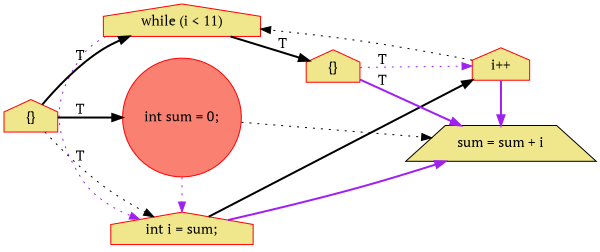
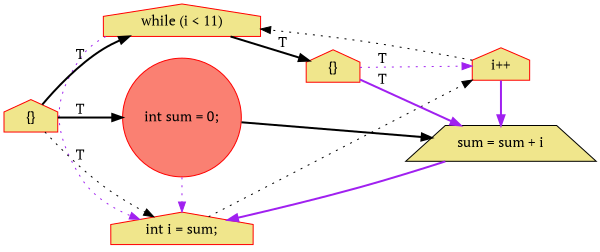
  digraph {
    fontname="PT Serif"
    rankdir=LR
    node [color=red fillcolor=khaki fontname="PT Serif" shape=house style=filled]
    edge [color=black fontname="PT Serif" style=bold]
    n1 [fillcolor=salmon label="int sum = 0;" shape=circle]
    n2 [label="int i = sum;"]
    n3 [label="while (i < 11)"]
    n4 [label="{}"]
    n5 [label="sum = sum + i" shape=trapezium color=""]
    n6 [label="i++"]
    n7 [label="{}"]
    subgraph sub_1 {
      rank=same
      n1
      n2
      n3
    }
    subgraph sub_2 {
      rank=same
      n4
    }
    subgraph sub_3 {
      rank=same
      n5
      n6
    }
    n1 -> n2 [color=purple style=dotted]
-   n1 -> n5 [style=dotted]
-   n2 -> n5 [color=purple]
-   n2 -> n6
+   n1 -> n5
+   n5 -> n2 [color=purple]
+   n2 -> n6 [style=dotted]
    n3 -> n2 [color=purple style=dotted]
    n3 -> n4 [label=T]
    n4 -> n5 [color=purple label=T]
    n4 -> n6 [color=purple label=T style=dotted]
    n6 -> n3 [style=dotted]
    n6 -> n5 [color=purple]
    n7 -> n1 [label=T]
    n7 -> n2 [label=T style=dotted]
    n7 -> n3 [label=T]
  }
